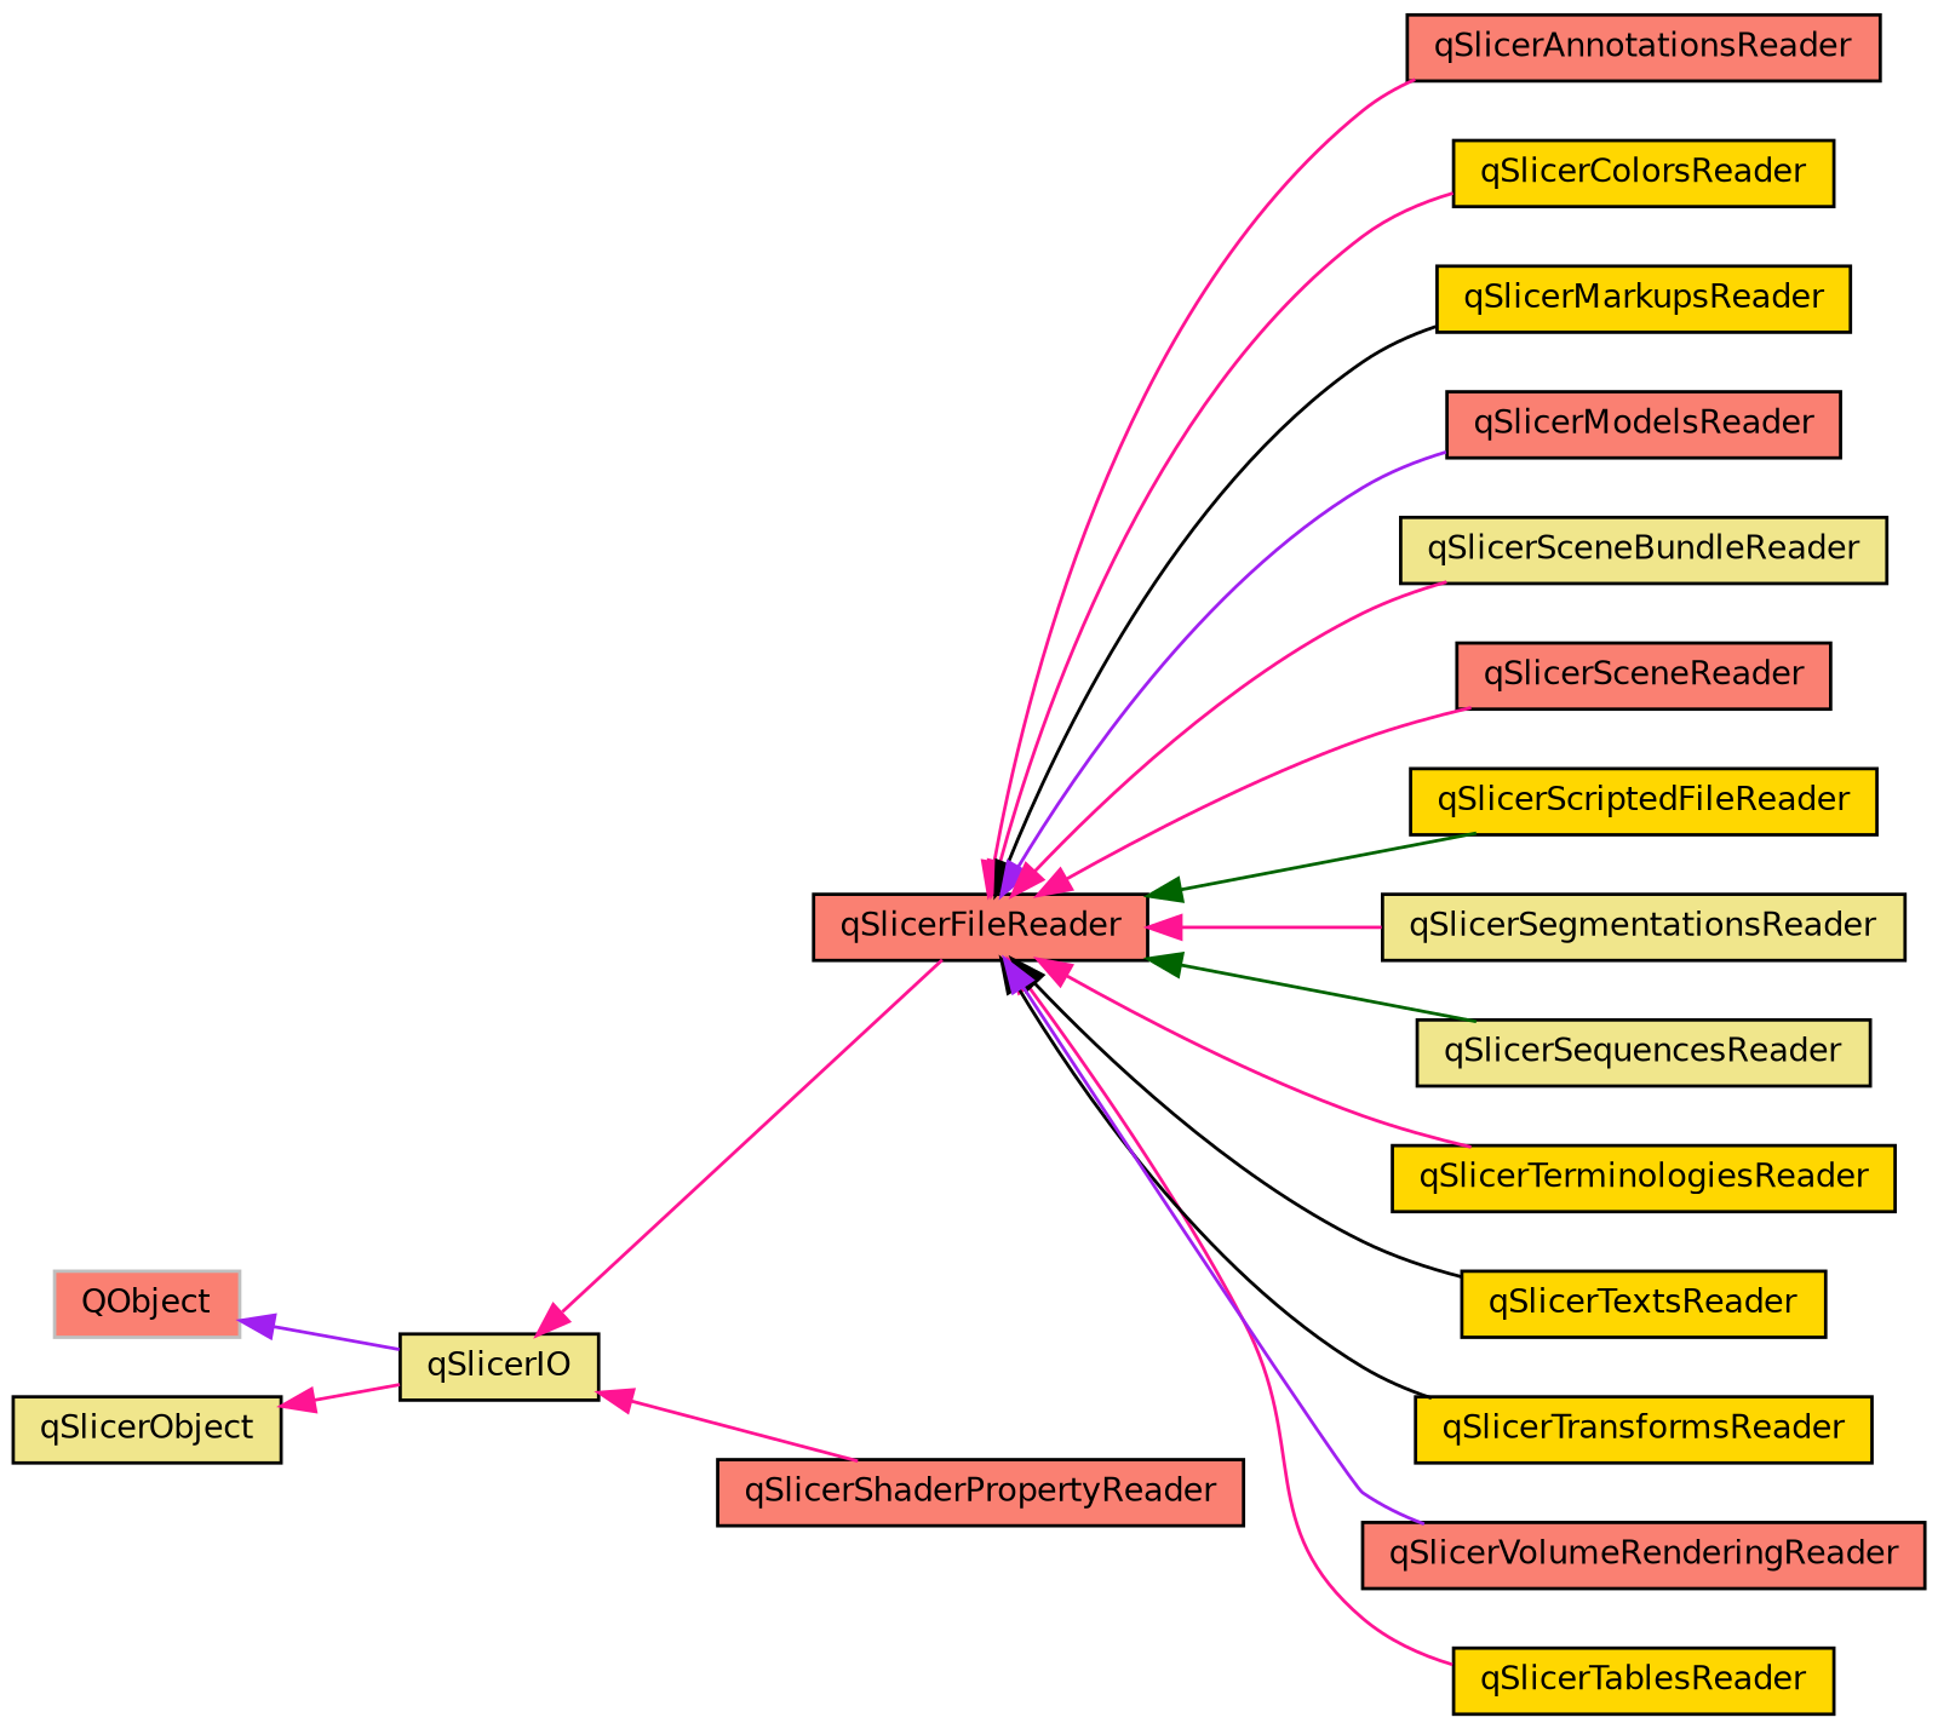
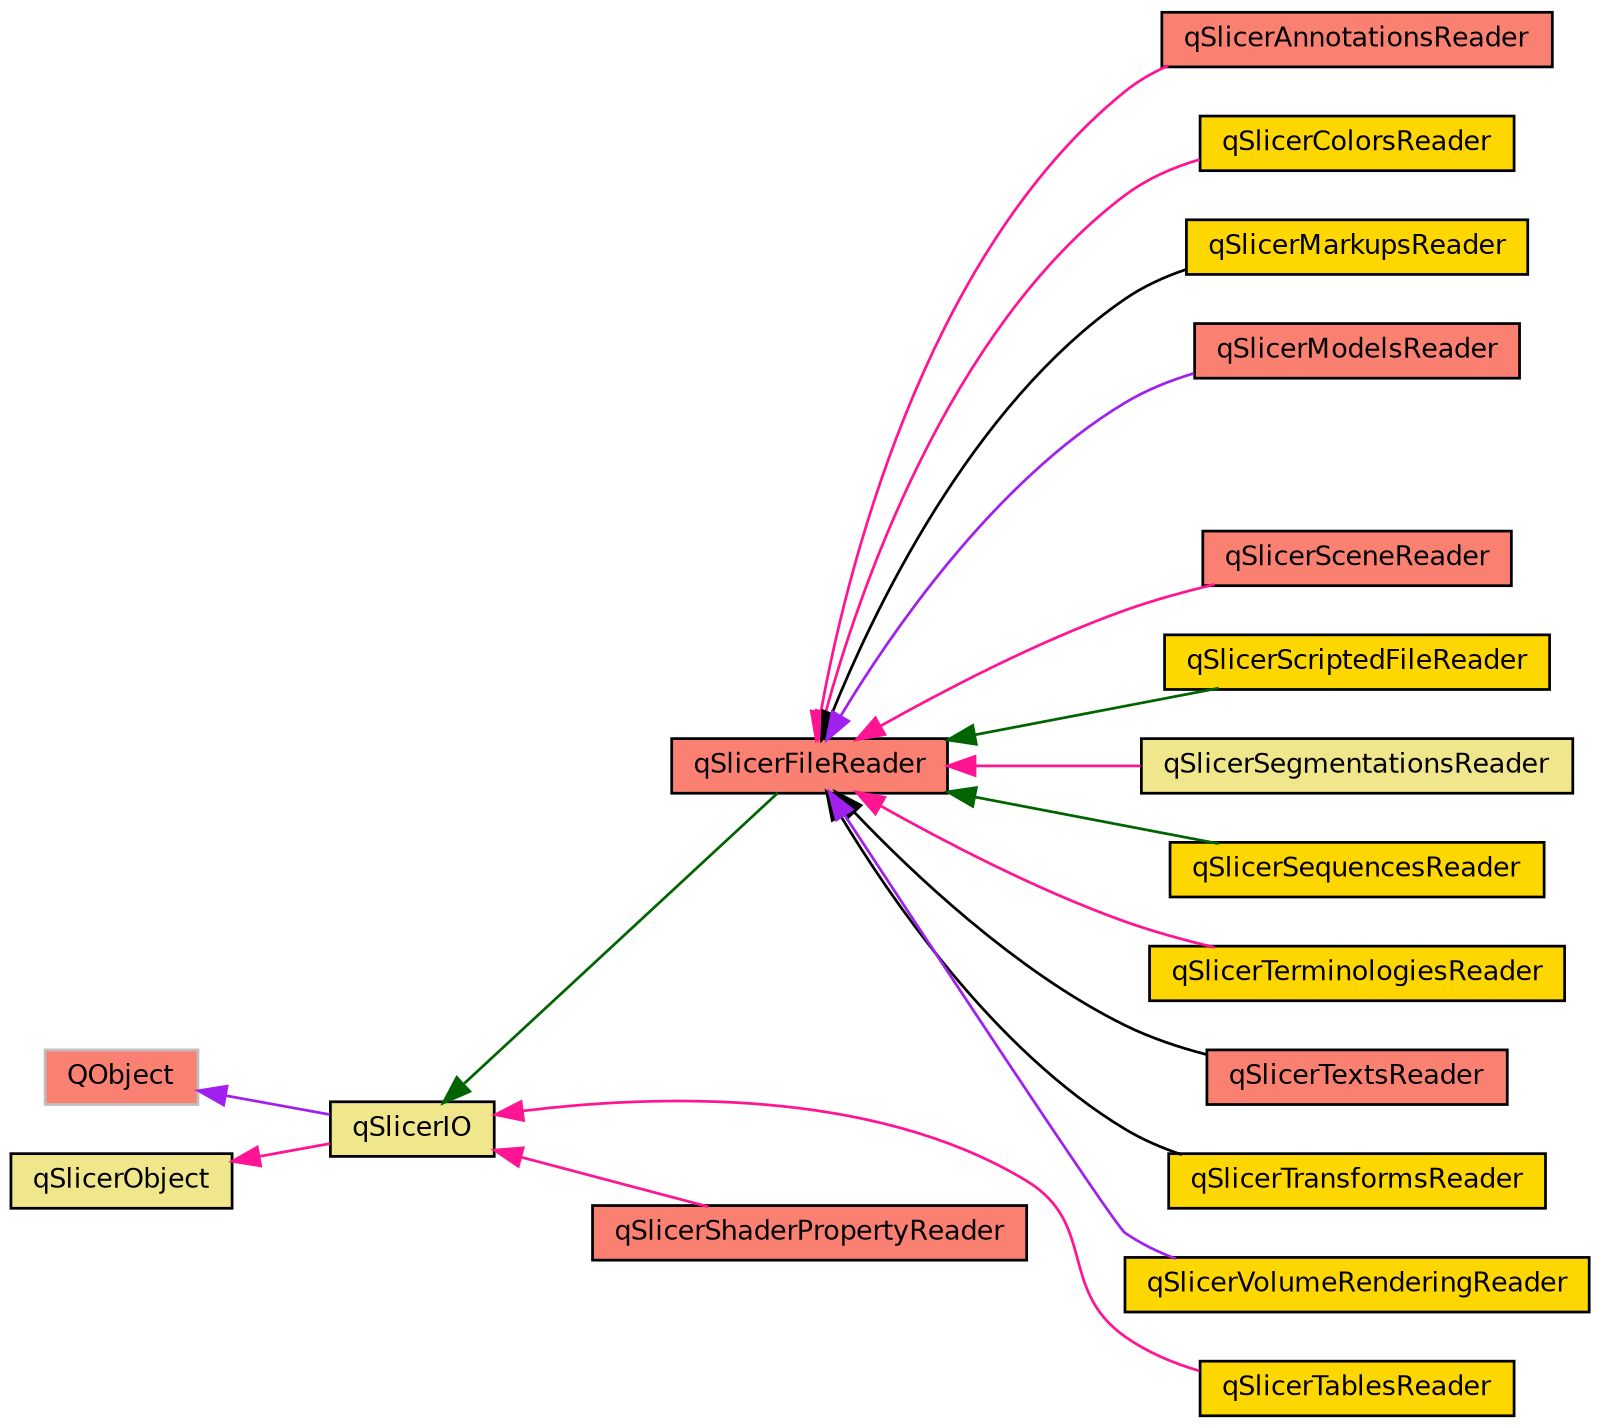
  digraph {
    rankdir=LR
    node [color=black fillcolor=salmon fontname=Helvetica fontsize=10 shape=record style=filled]
    edge [color=deeppink dir=back fontname=Helvetica fontsize=10 labelfontname=Helvetica labelfontsize=10 style=solid]
    n1 [fontcolor=black height=0.2 label=qSlicerFileReader width=0.4]
    n2 [height=0.2 label=qSlicerAnnotationsReader width=0.4]
    n3 [fillcolor=gold height=0.2 label=qSlicerColorsReader width=0.4]
    n4 [fillcolor=gold height=0.2 label=qSlicerMarkupsReader width=0.4]
    n5 [height=0.2 label=qSlicerModelsReader width=0.4]
-   n6 [fillcolor=khaki height=0.2 label=qSlicerSceneBundleReader width=0.4]
    n7 [height=0.2 label=qSlicerSceneReader width=0.4]
    n8 [fillcolor=gold height=0.2 label=qSlicerScriptedFileReader width=0.4]
    n9 [fillcolor=khaki height=0.2 label=qSlicerSegmentationsReader width=0.4]
-   n10 [fillcolor=khaki height=0.2 label=qSlicerSequencesReader width=0.4]
+   n10 [fillcolor=gold height=0.2 label=qSlicerSequencesReader width=0.4]
    n11 [fillcolor=gold height=0.2 label=qSlicerTablesReader width=0.4]
    n12 [fillcolor=gold height=0.2 label=qSlicerTerminologiesReader width=0.4]
-   n13 [fillcolor=gold height=0.2 label=qSlicerTextsReader width=0.4]
+   n13 [height=0.2 label=qSlicerTextsReader width=0.4]
    n14 [fillcolor=gold height=0.2 label=qSlicerTransformsReader width=0.4]
-   n15 [height=0.2 label=qSlicerVolumeRenderingReader width=0.4]
+   n15 [fillcolor=gold height=0.2 label=qSlicerVolumeRenderingReader width=0.4]
    n16 [height=0.2 label=qSlicerShaderPropertyReader width=0.4]
    n17 [fillcolor=khaki height=0.2 label=qSlicerIO width=0.4]
    n18 [color=grey75 height=0.2 label=QObject width=0.4]
    n19 [fillcolor=khaki height=0.2 label=qSlicerObject width=0.4]
    n1 -> n2
    n1 -> n3
    n1 -> n4 [color=black]
    n1 -> n5 [color=purple]
-   n1 -> n6
    n1 -> n7
    n1 -> n8 [color=darkgreen]
    n1 -> n9
    n1 -> n10 [color=darkgreen]
-   n1 -> n11
+   n17 -> n11
    n1 -> n12
    n1 -> n13 [color=black]
    n1 -> n14 [color=black]
    n1 -> n15 [color=purple]
-   n17 -> n1
+   n17 -> n1 [color=darkgreen]
    n17 -> n16
    n18 -> n17 [color=purple]
    n19 -> n17
  }
